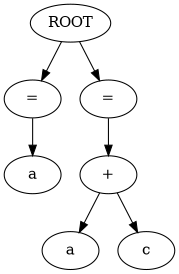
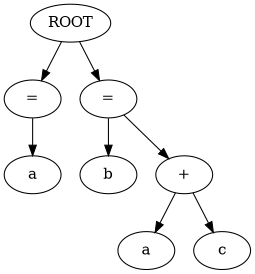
  strict digraph {
    n1 [label="="]
    n2 [label=a]
    n3 [label="="]
+   n4 [label=b]
    n5 [label="+"]
    n6 [label=a]
    n7 [label=c]
    ROOT
    n1 -> n2
+   n3 -> n4
    n3 -> n5
    n5 -> n6
    n5 -> n7
    ROOT -> n1
    ROOT -> n3
  }
